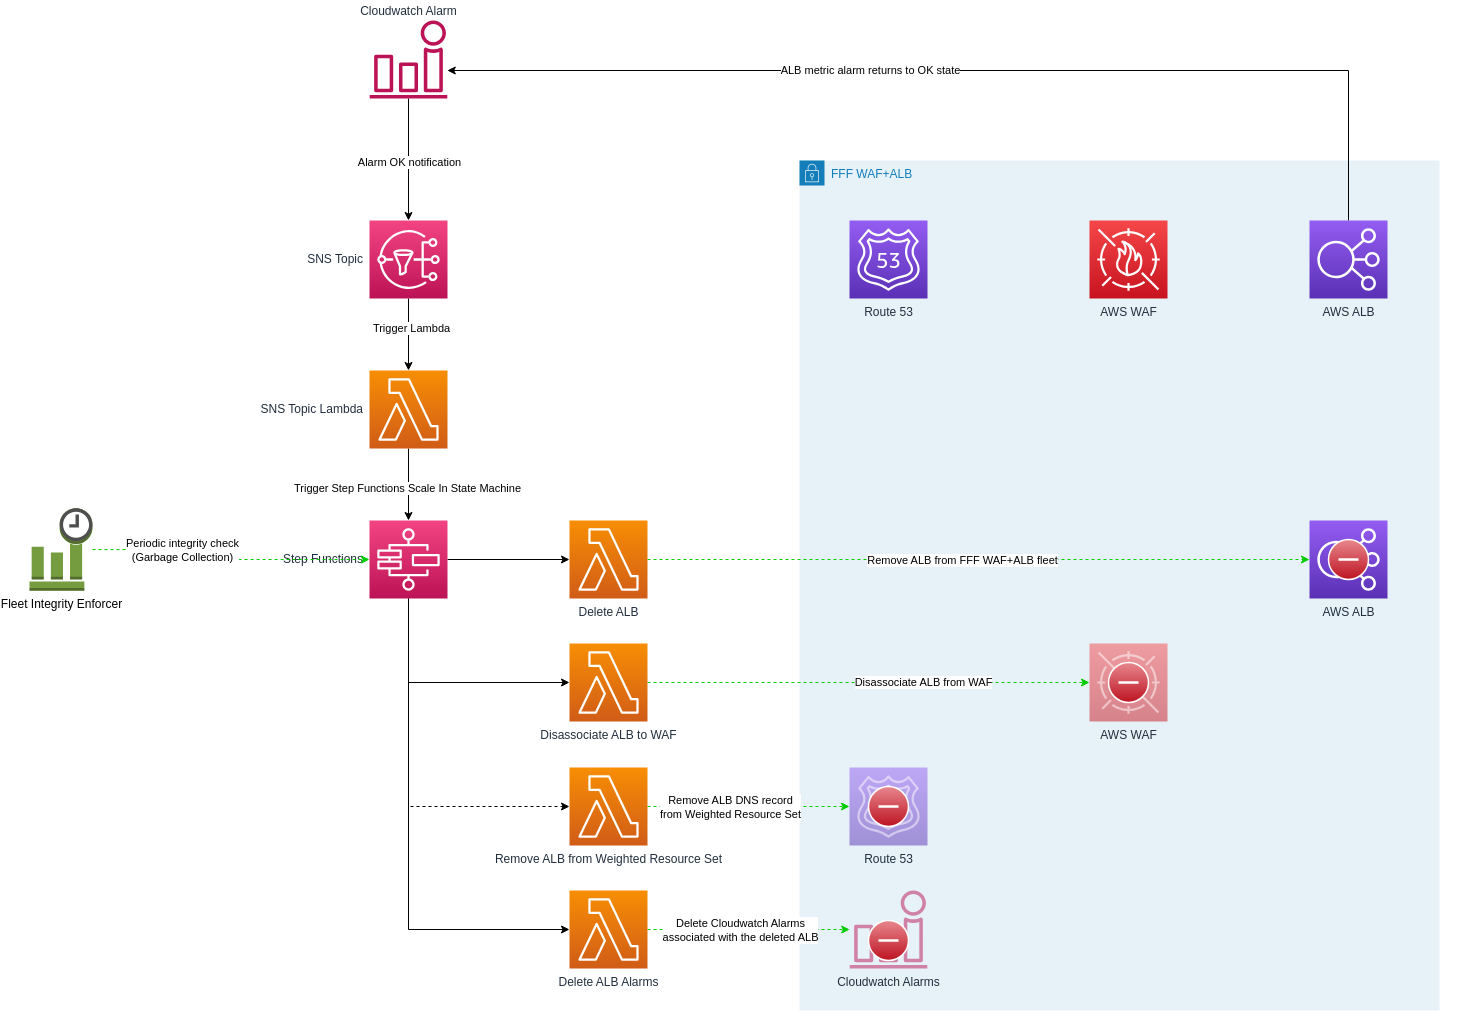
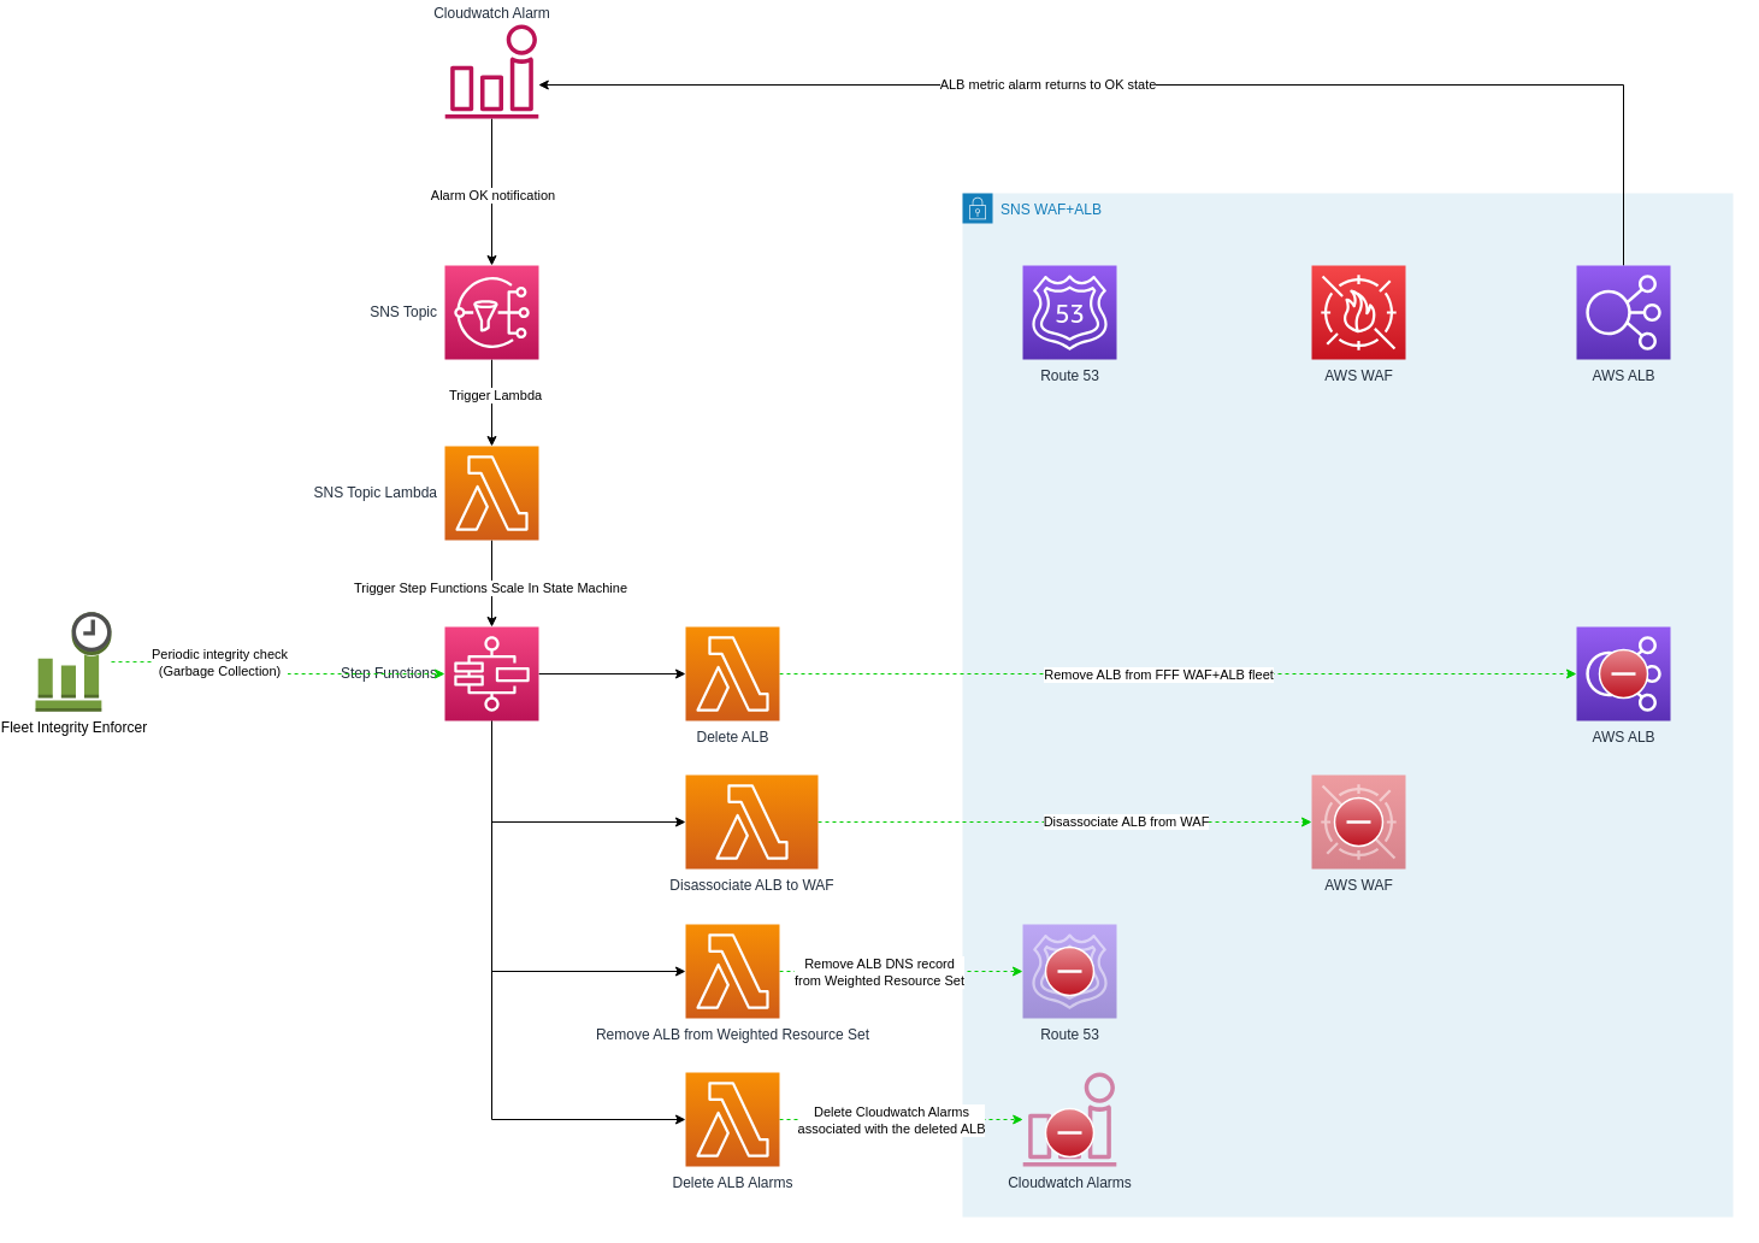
  <mxCell id="0" />
  <mxCell id="1" parent="0" />
- <mxCell id="2" value="FFF WAF+ALB" style="points=[[0,0],[0.25,0],[0.5,0],[0.75,0],[1,0],[1,0.25],[1,0.5],[1,0.75],[1,1],[0.75,1],[0.5,1],[0.25,1],[0,1],[0,0.75],[0,0.5],[0,0.25]];outlineConnect=0;gradientColor=none;html=1;whiteSpace=wrap;fontSize=12;fontStyle=0;shape=mxgraph.aws4.group;grIcon=mxgraph.aws4.group_security_group;grStroke=0;strokeColor=#147EBA;fillColor=#E6F2F8;verticalAlign=top;align=left;spacingLeft=30;fontColor=#147EBA;dashed=0;" parent="1" vertex="1"><mxGeometry x="790" y="160" width="640" height="850" as="geometry" /></mxCell>
+ <mxCell id="2" value="SNS WAF+ALB" style="points=[[0,0],[0.25,0],[0.5,0],[0.75,0],[1,0],[1,0.25],[1,0.5],[1,0.75],[1,1],[0.75,1],[0.5,1],[0.25,1],[0,1],[0,0.75],[0,0.5],[0,0.25]];outlineConnect=0;gradientColor=none;html=1;whiteSpace=wrap;fontSize=12;fontStyle=0;shape=mxgraph.aws4.group;grIcon=mxgraph.aws4.group_security_group;grStroke=0;strokeColor=#147EBA;fillColor=#E6F2F8;verticalAlign=top;align=left;spacingLeft=30;fontColor=#147EBA;dashed=0;" parent="1" vertex="1"><mxGeometry x="790" y="160" width="640" height="850" as="geometry" /></mxCell>
  <mxCell id="3" style="edgeStyle=orthogonalEdgeStyle;rounded=0;orthogonalLoop=1;jettySize=auto;html=1;" parent="1" source="5" target="18" edge="1"><mxGeometry relative="1" as="geometry" /></mxCell>
  <mxCell id="4" value="Alarm OK notification" style="edgeLabel;html=1;align=center;verticalAlign=middle;resizable=0;points=[];" parent="3" vertex="1" connectable="0"><mxGeometry x="0.034" relative="1" as="geometry"><mxPoint as="offset" /></mxGeometry></mxCell>
  <mxCell id="5" value="Cloudwatch Alarm" style="outlineConnect=0;fontColor=#232F3E;gradientColor=none;fillColor=#BC1356;strokeColor=none;dashed=0;verticalLabelPosition=top;verticalAlign=bottom;align=center;html=1;fontSize=12;fontStyle=0;aspect=fixed;pointerEvents=1;shape=mxgraph.aws4.alarm;labelPosition=center;" parent="1" vertex="1"><mxGeometry x="360" y="20" width="78" height="78" as="geometry" /></mxCell>
  <mxCell id="6" value="Route 53" style="points=[[0,0,0],[0.25,0,0],[0.5,0,0],[0.75,0,0],[1,0,0],[0,1,0],[0.25,1,0],[0.5,1,0],[0.75,1,0],[1,1,0],[0,0.25,0],[0,0.5,0],[0,0.75,0],[1,0.25,0],[1,0.5,0],[1,0.75,0]];outlineConnect=0;fontColor=#232F3E;gradientColor=#945DF2;gradientDirection=north;fillColor=#5A30B5;strokeColor=#ffffff;dashed=0;verticalLabelPosition=bottom;verticalAlign=top;align=center;html=1;fontSize=12;fontStyle=0;aspect=fixed;shape=mxgraph.aws4.resourceIcon;resIcon=mxgraph.aws4.route_53;" parent="1" vertex="1"><mxGeometry x="840" y="220" width="78" height="78" as="geometry" /></mxCell>
  <mxCell id="7" value="AWS WAF" style="points=[[0,0,0],[0.25,0,0],[0.5,0,0],[0.75,0,0],[1,0,0],[0,1,0],[0.25,1,0],[0.5,1,0],[0.75,1,0],[1,1,0],[0,0.25,0],[0,0.5,0],[0,0.75,0],[1,0.25,0],[1,0.5,0],[1,0.75,0]];outlineConnect=0;fontColor=#232F3E;gradientColor=#F54749;gradientDirection=north;fillColor=#C7131F;strokeColor=#ffffff;dashed=0;verticalLabelPosition=bottom;verticalAlign=top;align=center;html=1;fontSize=12;fontStyle=0;aspect=fixed;shape=mxgraph.aws4.resourceIcon;resIcon=mxgraph.aws4.waf;" parent="1" vertex="1"><mxGeometry x="1080" y="220" width="78" height="78" as="geometry" /></mxCell>
  <mxCell id="8" style="edgeStyle=orthogonalEdgeStyle;rounded=0;orthogonalLoop=1;jettySize=auto;html=1;" parent="1" source="10" target="15" edge="1"><mxGeometry relative="1" as="geometry" /></mxCell>
  <mxCell id="9" value="Trigger Step Functions Scale In State Machine" style="edgeLabel;html=1;align=center;verticalAlign=middle;resizable=0;points=[];" parent="8" vertex="1" connectable="0"><mxGeometry x="0.083" y="-2" relative="1" as="geometry"><mxPoint as="offset" /></mxGeometry></mxCell>
  <mxCell id="10" value="SNS Topic Lambda" style="points=[[0,0,0],[0.25,0,0],[0.5,0,0],[0.75,0,0],[1,0,0],[0,1,0],[0.25,1,0],[0.5,1,0],[0.75,1,0],[1,1,0],[0,0.25,0],[0,0.5,0],[0,0.75,0],[1,0.25,0],[1,0.5,0],[1,0.75,0]];outlineConnect=0;fontColor=#232F3E;gradientColor=#F78E04;gradientDirection=north;fillColor=#D05C17;strokeColor=#ffffff;dashed=0;verticalLabelPosition=middle;verticalAlign=middle;align=right;html=1;fontSize=12;fontStyle=0;aspect=fixed;shape=mxgraph.aws4.resourceIcon;resIcon=mxgraph.aws4.lambda;labelPosition=left;spacingRight=5;" parent="1" vertex="1"><mxGeometry x="360" y="370" width="78" height="78" as="geometry" /></mxCell>
  <mxCell id="11" style="edgeStyle=orthogonalEdgeStyle;rounded=0;orthogonalLoop=1;jettySize=auto;html=1;" parent="1" source="15" target="24" edge="1"><mxGeometry relative="1" as="geometry" /></mxCell>
  <mxCell id="12" style="edgeStyle=orthogonalEdgeStyle;rounded=0;orthogonalLoop=1;jettySize=auto;html=1;" parent="1" source="15" target="27" edge="1"><mxGeometry relative="1" as="geometry"><mxPoint x="380" y="660" as="sourcePoint" /><Array as="points"><mxPoint x="399" y="682" /></Array></mxGeometry></mxCell>
- <mxCell id="13" style="edgeStyle=orthogonalEdgeStyle;rounded=0;orthogonalLoop=1;jettySize=auto;html=1;entryX=0;entryY=0.5;entryDx=0;entryDy=0;entryPerimeter=0;dashed=1;" parent="1" source="15" target="30" edge="1"><mxGeometry relative="1" as="geometry"><Array as="points"><mxPoint x="399" y="806" /></Array></mxGeometry></mxCell>
+ <mxCell id="13" style="edgeStyle=orthogonalEdgeStyle;rounded=0;orthogonalLoop=1;jettySize=auto;html=1;entryX=0;entryY=0.5;entryDx=0;entryDy=0;entryPerimeter=0;" parent="1" source="15" target="30" edge="1"><mxGeometry relative="1" as="geometry"><Array as="points"><mxPoint x="399" y="806" /></Array></mxGeometry></mxCell>
  <mxCell id="14" style="edgeStyle=orthogonalEdgeStyle;rounded=0;orthogonalLoop=1;jettySize=auto;html=1;entryX=0;entryY=0.5;entryDx=0;entryDy=0;entryPerimeter=0;" parent="1" source="15" target="33" edge="1"><mxGeometry relative="1" as="geometry"><Array as="points"><mxPoint x="399" y="929" /></Array></mxGeometry></mxCell>
  <mxCell id="15" value="Step Functions" style="points=[[0,0,0],[0.25,0,0],[0.5,0,0],[0.75,0,0],[1,0,0],[0,1,0],[0.25,1,0],[0.5,1,0],[0.75,1,0],[1,1,0],[0,0.25,0],[0,0.5,0],[0,0.75,0],[1,0.25,0],[1,0.5,0],[1,0.75,0]];outlineConnect=0;fontColor=#232F3E;gradientColor=#F34482;gradientDirection=north;fillColor=#BC1356;strokeColor=#ffffff;dashed=0;verticalLabelPosition=middle;verticalAlign=middle;align=right;html=1;fontSize=12;fontStyle=0;aspect=fixed;shape=mxgraph.aws4.resourceIcon;resIcon=mxgraph.aws4.step_functions;labelPosition=left;spacingRight=5;" parent="1" vertex="1"><mxGeometry x="360" y="520" width="78" height="78" as="geometry" /></mxCell>
  <mxCell id="16" style="edgeStyle=orthogonalEdgeStyle;rounded=0;orthogonalLoop=1;jettySize=auto;html=1;entryX=0.5;entryY=0;entryDx=0;entryDy=0;entryPerimeter=0;" parent="1" source="18" target="10" edge="1"><mxGeometry relative="1" as="geometry" /></mxCell>
  <mxCell id="17" value="Trigger Lambda" style="edgeLabel;html=1;align=center;verticalAlign=middle;resizable=0;points=[];" parent="16" vertex="1" connectable="0"><mxGeometry x="-0.194" y="2" relative="1" as="geometry"><mxPoint as="offset" /></mxGeometry></mxCell>
  <mxCell id="18" value="SNS Topic" style="points=[[0,0,0],[0.25,0,0],[0.5,0,0],[0.75,0,0],[1,0,0],[0,1,0],[0.25,1,0],[0.5,1,0],[0.75,1,0],[1,1,0],[0,0.25,0],[0,0.5,0],[0,0.75,0],[1,0.25,0],[1,0.5,0],[1,0.75,0]];outlineConnect=0;fontColor=#232F3E;gradientColor=#F34482;gradientDirection=north;fillColor=#BC1356;strokeColor=#ffffff;dashed=0;verticalLabelPosition=middle;verticalAlign=middle;align=right;html=1;fontSize=12;fontStyle=0;aspect=fixed;shape=mxgraph.aws4.resourceIcon;resIcon=mxgraph.aws4.sns;labelPosition=left;spacingRight=5;" parent="1" vertex="1"><mxGeometry x="360" y="220" width="78" height="78" as="geometry" /></mxCell>
  <mxCell id="19" style="edgeStyle=orthogonalEdgeStyle;rounded=0;orthogonalLoop=1;jettySize=auto;html=1;exitX=0.5;exitY=0;exitDx=0;exitDy=0;exitPerimeter=0;" parent="1" source="21" target="5" edge="1"><mxGeometry relative="1" as="geometry"><Array as="points"><mxPoint x="1339" y="70" /></Array></mxGeometry></mxCell>
  <mxCell id="20" value="ALB metric alarm returns to OK state" style="edgeLabel;html=1;align=center;verticalAlign=middle;resizable=0;points=[];" parent="19" vertex="1" connectable="0"><mxGeometry x="-0.208" y="1" relative="1" as="geometry"><mxPoint x="-213" y="-2" as="offset" /></mxGeometry></mxCell>
  <mxCell id="21" value="AWS ALB" style="points=[[0,0,0],[0.25,0,0],[0.5,0,0],[0.75,0,0],[1,0,0],[0,1,0],[0.25,1,0],[0.5,1,0],[0.75,1,0],[1,1,0],[0,0.25,0],[0,0.5,0],[0,0.75,0],[1,0.25,0],[1,0.5,0],[1,0.75,0]];outlineConnect=0;fontColor=#232F3E;gradientColor=#945DF2;gradientDirection=north;fillColor=#5A30B5;strokeColor=#ffffff;dashed=0;verticalLabelPosition=bottom;verticalAlign=top;align=center;html=1;fontSize=12;fontStyle=0;aspect=fixed;shape=mxgraph.aws4.resourceIcon;resIcon=mxgraph.aws4.elastic_load_balancing;" parent="1" vertex="1"><mxGeometry x="1300" y="220" width="78" height="78" as="geometry" /></mxCell>
  <mxCell id="22" style="edgeStyle=orthogonalEdgeStyle;rounded=0;orthogonalLoop=1;jettySize=auto;html=1;strokeColor=#00CC00;dashed=1;" edge="1" parent="1" source="24" target="34"><mxGeometry relative="1" as="geometry" /></mxCell>
  <mxCell id="23" value="Remove ALB from FFF WAF+ALB fleet" style="edgeLabel;html=1;align=center;verticalAlign=middle;resizable=0;points=[];" vertex="1" connectable="0" parent="22"><mxGeometry x="-0.051" relative="1" as="geometry"><mxPoint as="offset" /></mxGeometry></mxCell>
  <mxCell id="24" value="Delete ALB" style="points=[[0,0,0],[0.25,0,0],[0.5,0,0],[0.75,0,0],[1,0,0],[0,1,0],[0.25,1,0],[0.5,1,0],[0.75,1,0],[1,1,0],[0,0.25,0],[0,0.5,0],[0,0.75,0],[1,0.25,0],[1,0.5,0],[1,0.75,0]];outlineConnect=0;fontColor=#232F3E;gradientColor=#F78E04;gradientDirection=north;fillColor=#D05C17;strokeColor=#ffffff;dashed=0;verticalLabelPosition=bottom;verticalAlign=top;align=center;html=1;fontSize=12;fontStyle=0;aspect=fixed;shape=mxgraph.aws4.resourceIcon;resIcon=mxgraph.aws4.lambda;" parent="1" vertex="1"><mxGeometry x="560" y="520" width="78" height="78" as="geometry" /></mxCell>
  <mxCell id="25" style="edgeStyle=orthogonalEdgeStyle;rounded=0;orthogonalLoop=1;jettySize=auto;html=1;dashed=1;strokeColor=#00CC00;" edge="1" parent="1" source="27" target="35"><mxGeometry relative="1" as="geometry" /></mxCell>
  <mxCell id="26" value="Disassociate ALB from WAF" style="edgeLabel;html=1;align=center;verticalAlign=middle;resizable=0;points=[];" vertex="1" connectable="0" parent="25"><mxGeometry x="0.244" y="1" relative="1" as="geometry"><mxPoint as="offset" /></mxGeometry></mxCell>
- <mxCell id="27" value="Disassociate ALB to WAF" style="points=[[0,0,0],[0.25,0,0],[0.5,0,0],[0.75,0,0],[1,0,0],[0,1,0],[0.25,1,0],[0.5,1,0],[0.75,1,0],[1,1,0],[0,0.25,0],[0,0.5,0],[0,0.75,0],[1,0.25,0],[1,0.5,0],[1,0.75,0]];outlineConnect=0;fontColor=#232F3E;gradientColor=#F78E04;gradientDirection=north;fillColor=#D05C17;strokeColor=#ffffff;dashed=0;verticalLabelPosition=bottom;verticalAlign=top;align=center;html=1;fontSize=12;fontStyle=0;aspect=fixed;shape=mxgraph.aws4.resourceIcon;resIcon=mxgraph.aws4.lambda;" parent="1" vertex="1"><mxGeometry x="560" y="643" width="78" height="78" as="geometry" /></mxCell>
+ <mxCell id="27" value="Disassociate ALB to WAF" style="points=[[0,0,0],[0.25,0,0],[0.5,0,0],[0.75,0,0],[1,0,0],[0,1,0],[0.25,1,0],[0.5,1,0],[0.75,1,0],[1,1,0],[0,0.25,0],[0,0.5,0],[0,0.75,0],[1,0.25,0],[1,0.5,0],[1,0.75,0]];outlineConnect=0;fontColor=#232F3E;gradientColor=#F78E04;gradientDirection=north;fillColor=#D05C17;strokeColor=#ffffff;dashed=0;verticalLabelPosition=bottom;verticalAlign=top;align=center;html=1;fontSize=12;fontStyle=0;aspect=fixed;shape=mxgraph.aws4.resourceIcon;resIcon=mxgraph.aws4.lambda;" parent="1" vertex="1"><mxGeometry x="560" y="643" width="110" height="78" as="geometry" /></mxCell>
  <mxCell id="28" style="edgeStyle=orthogonalEdgeStyle;rounded=0;orthogonalLoop=1;jettySize=auto;html=1;entryX=0;entryY=0.5;entryDx=0;entryDy=0;entryPerimeter=0;dashed=1;strokeColor=#00CC00;" edge="1" parent="1" source="30" target="36"><mxGeometry relative="1" as="geometry" /></mxCell>
  <mxCell id="29" value="Remove ALB DNS record &lt;br&gt;from Weighted Resource Set" style="edgeLabel;html=1;align=center;verticalAlign=middle;resizable=0;points=[];" vertex="1" connectable="0" parent="28"><mxGeometry x="0.109" y="2" relative="1" as="geometry"><mxPoint x="-30" y="2" as="offset" /></mxGeometry></mxCell>
  <mxCell id="30" value="Remove ALB from Weighted Resource Set" style="points=[[0,0,0],[0.25,0,0],[0.5,0,0],[0.75,0,0],[1,0,0],[0,1,0],[0.25,1,0],[0.5,1,0],[0.75,1,0],[1,1,0],[0,0.25,0],[0,0.5,0],[0,0.75,0],[1,0.25,0],[1,0.5,0],[1,0.75,0]];outlineConnect=0;fontColor=#232F3E;gradientColor=#F78E04;gradientDirection=north;fillColor=#D05C17;strokeColor=#ffffff;dashed=0;verticalLabelPosition=bottom;verticalAlign=top;align=center;html=1;fontSize=12;fontStyle=0;aspect=fixed;shape=mxgraph.aws4.resourceIcon;resIcon=mxgraph.aws4.lambda;" parent="1" vertex="1"><mxGeometry x="560" y="767" width="78" height="78" as="geometry" /></mxCell>
  <mxCell id="31" style="edgeStyle=orthogonalEdgeStyle;rounded=0;orthogonalLoop=1;jettySize=auto;html=1;dashed=1;strokeColor=#00CC00;" edge="1" parent="1" source="33" target="37"><mxGeometry relative="1" as="geometry" /></mxCell>
  <mxCell id="32" value="Delete Cloudwatch Alarms &lt;br&gt;associated with the deleted ALB" style="edgeLabel;html=1;align=center;verticalAlign=middle;resizable=0;points=[];" vertex="1" connectable="0" parent="31"><mxGeometry x="0.198" y="-3" relative="1" as="geometry"><mxPoint x="-29" y="-3" as="offset" /></mxGeometry></mxCell>
  <mxCell id="33" value="Delete ALB Alarms" style="points=[[0,0,0],[0.25,0,0],[0.5,0,0],[0.75,0,0],[1,0,0],[0,1,0],[0.25,1,0],[0.5,1,0],[0.75,1,0],[1,1,0],[0,0.25,0],[0,0.5,0],[0,0.75,0],[1,0.25,0],[1,0.5,0],[1,0.75,0]];outlineConnect=0;fontColor=#232F3E;gradientColor=#F78E04;gradientDirection=north;fillColor=#D05C17;strokeColor=#ffffff;dashed=0;verticalLabelPosition=bottom;verticalAlign=top;align=center;html=1;fontSize=12;fontStyle=0;aspect=fixed;shape=mxgraph.aws4.resourceIcon;resIcon=mxgraph.aws4.lambda;" parent="1" vertex="1"><mxGeometry x="560" y="890" width="78" height="78" as="geometry" /></mxCell>
  <mxCell id="34" value="AWS ALB" style="points=[[0,0,0],[0.25,0,0],[0.5,0,0],[0.75,0,0],[1,0,0],[0,1,0],[0.25,1,0],[0.5,1,0],[0.75,1,0],[1,1,0],[0,0.25,0],[0,0.5,0],[0,0.75,0],[1,0.25,0],[1,0.5,0],[1,0.75,0]];outlineConnect=0;fontColor=#232F3E;gradientColor=#945DF2;gradientDirection=north;fillColor=#5A30B5;strokeColor=#ffffff;dashed=0;verticalLabelPosition=bottom;verticalAlign=top;align=center;html=1;fontSize=12;fontStyle=0;aspect=fixed;shape=mxgraph.aws4.resourceIcon;resIcon=mxgraph.aws4.elastic_load_balancing;" parent="1" vertex="1"><mxGeometry x="1300" y="520" width="78" height="78" as="geometry" /></mxCell>
  <mxCell id="35" value="AWS WAF" style="points=[[0,0,0],[0.25,0,0],[0.5,0,0],[0.75,0,0],[1,0,0],[0,1,0],[0.25,1,0],[0.5,1,0],[0.75,1,0],[1,1,0],[0,0.25,0],[0,0.5,0],[0,0.75,0],[1,0.25,0],[1,0.5,0],[1,0.75,0]];outlineConnect=0;fontColor=#232F3E;gradientColor=#F54749;gradientDirection=north;fillColor=#C7131F;strokeColor=#ffffff;dashed=0;verticalLabelPosition=bottom;verticalAlign=top;align=center;html=1;fontSize=12;fontStyle=0;aspect=fixed;shape=mxgraph.aws4.resourceIcon;resIcon=mxgraph.aws4.waf;opacity=50;" parent="1" vertex="1"><mxGeometry x="1080" y="643" width="78" height="78" as="geometry" /></mxCell>
  <mxCell id="36" value="Route 53" style="points=[[0,0,0],[0.25,0,0],[0.5,0,0],[0.75,0,0],[1,0,0],[0,1,0],[0.25,1,0],[0.5,1,0],[0.75,1,0],[1,1,0],[0,0.25,0],[0,0.5,0],[0,0.75,0],[1,0.25,0],[1,0.5,0],[1,0.75,0]];outlineConnect=0;fontColor=#232F3E;gradientColor=#945DF2;gradientDirection=north;fillColor=#5A30B5;strokeColor=#ffffff;dashed=0;verticalLabelPosition=bottom;verticalAlign=top;align=center;html=1;fontSize=12;fontStyle=0;aspect=fixed;shape=mxgraph.aws4.resourceIcon;resIcon=mxgraph.aws4.route_53;opacity=50;" parent="1" vertex="1"><mxGeometry x="840" y="767" width="78" height="78" as="geometry" /></mxCell>
  <mxCell id="37" value="Cloudwatch Alarms" style="outlineConnect=0;fontColor=#232F3E;gradientColor=none;fillColor=#BC1356;strokeColor=none;dashed=0;verticalLabelPosition=bottom;verticalAlign=top;align=center;html=1;fontSize=12;fontStyle=0;aspect=fixed;pointerEvents=1;shape=mxgraph.aws4.alarm;labelPosition=center;opacity=50;" parent="1" vertex="1"><mxGeometry x="840" y="890" width="78" height="78" as="geometry" /></mxCell>
  <mxCell id="38" value="" style="verticalLabelPosition=bottom;verticalAlign=top;html=1;shadow=0;dashed=0;strokeWidth=1;shape=mxgraph.ios.iDeleteIcon;fillColor=#e8878E;fillColor2=#BD1421;strokeColor=#ffffff;" vertex="1" parent="1"><mxGeometry x="1319" y="539" width="40" height="40" as="geometry" /></mxCell>
  <mxCell id="39" value="" style="verticalLabelPosition=bottom;verticalAlign=top;html=1;shadow=0;dashed=0;strokeWidth=1;shape=mxgraph.ios.iDeleteIcon;fillColor=#e8878E;fillColor2=#BD1421;strokeColor=#ffffff;" vertex="1" parent="1"><mxGeometry x="1099" y="662" width="40" height="40" as="geometry" /></mxCell>
  <mxCell id="40" value="" style="verticalLabelPosition=bottom;verticalAlign=top;html=1;shadow=0;dashed=0;strokeWidth=1;shape=mxgraph.ios.iDeleteIcon;fillColor=#e8878E;fillColor2=#BD1421;strokeColor=#ffffff;" vertex="1" parent="1"><mxGeometry x="859" y="786" width="40" height="40" as="geometry" /></mxCell>
  <mxCell id="41" value="" style="verticalLabelPosition=bottom;verticalAlign=top;html=1;shadow=0;dashed=0;strokeWidth=1;shape=mxgraph.ios.iDeleteIcon;fillColor=#e8878E;fillColor2=#BD1421;strokeColor=#ffffff;" vertex="1" parent="1"><mxGeometry x="859" y="920" width="40" height="40" as="geometry" /></mxCell>
  <mxCell id="42" style="edgeStyle=orthogonalEdgeStyle;rounded=0;orthogonalLoop=1;jettySize=auto;html=1;dashed=1;strokeColor=#00CC00;" edge="1" parent="1" source="44" target="15"><mxGeometry relative="1" as="geometry" /></mxCell>
  <mxCell id="43" value="Periodic integrity check&lt;br&gt;(Garbage Collection)" style="edgeLabel;html=1;align=center;verticalAlign=middle;resizable=0;points=[];" vertex="1" connectable="0" parent="42"><mxGeometry x="-0.524" y="-3" relative="1" as="geometry"><mxPoint x="21" y="-3" as="offset" /></mxGeometry></mxCell>
  <mxCell id="44" value="Fleet Integrity Enforcer" style="outlineConnect=0;dashed=0;verticalLabelPosition=bottom;verticalAlign=top;align=center;html=1;shape=mxgraph.aws3.event_time_based;fillColor=#759C3E;gradientColor=none;" vertex="1" parent="1"><mxGeometry x="20" y="507.75" width="63" height="82.5" as="geometry" /></mxCell>
